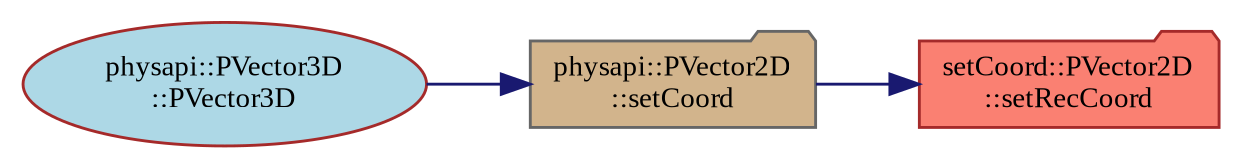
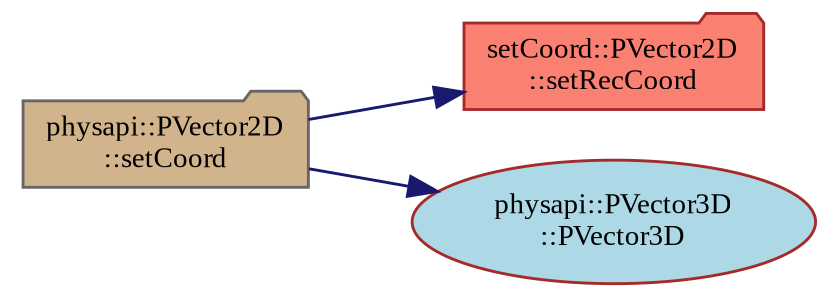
  digraph {
    fontname="Liberation Serif"
    rankdir=RL
    node [color=brown fontname="Liberation Serif" fontsize=10 shape=folder style=filled]
    edge [color=midnightblue dir=back fontname="Liberation Serif" fontsize=10 labelfontname=Helvetica labelfontsize=10 style=solid]
    n1 [fillcolor=salmon fontcolor=black height=0.2 label="setCoord::PVector2D\l::setRecCoord" width=0.4]
    n2 [color=gray40 fillcolor=tan height=0.2 label="physapi::PVector2D\l::setCoord" width=0.4]
    n3 [fillcolor=lightblue height=0.2 label="physapi::PVector3D\l::PVector3D" shape=ellipse width=0.4]
    n1 -> n2
-   n2 -> n3
+   n3 -> n2
  }
